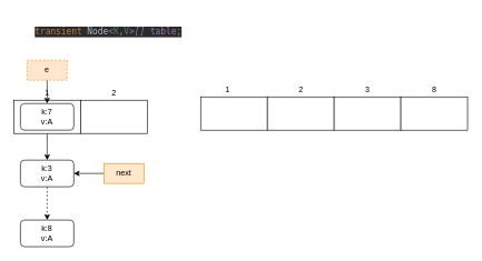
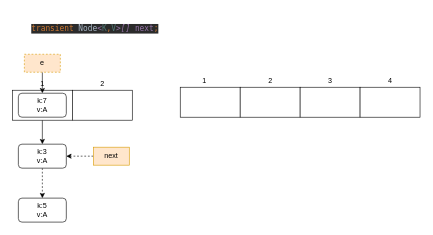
  <mxCell id="0" />
  <mxCell id="1" parent="0" />
  <mxCell id="2" style="edgeStyle=orthogonalEdgeStyle;rounded=0;orthogonalLoop=1;jettySize=auto;html=1;entryX=0.5;entryY=0;entryDx=0;entryDy=0;" edge="1" parent="1" source="3" target="7"><mxGeometry relative="1" as="geometry" /></mxCell>
  <mxCell id="3" value="" style="rounded=0;whiteSpace=wrap;html=1;" vertex="1" parent="1"><mxGeometry x="20" y="150" width="100" height="50" as="geometry" /></mxCell>
  <mxCell id="4" value="" style="rounded=0;whiteSpace=wrap;html=1;" vertex="1" parent="1"><mxGeometry x="120" y="150" width="100" height="50" as="geometry" /></mxCell>
  <mxCell id="5" value="k:7&lt;br&gt;v:A" style="rounded=1;whiteSpace=wrap;html=1;" vertex="1" parent="1"><mxGeometry x="30" y="155" width="80" height="40" as="geometry" /></mxCell>
  <mxCell id="6" style="edgeStyle=orthogonalEdgeStyle;rounded=0;orthogonalLoop=1;jettySize=auto;html=1;exitX=0.5;exitY=1;exitDx=0;exitDy=0;entryX=0.5;entryY=0;entryDx=0;entryDy=0;dashed=1;" edge="1" parent="1" source="7" target="8"><mxGeometry relative="1" as="geometry" /></mxCell>
  <mxCell id="7" value="k:3&lt;br&gt;v:A" style="rounded=1;whiteSpace=wrap;html=1;" vertex="1" parent="1"><mxGeometry x="30" y="240" width="80" height="40" as="geometry" /></mxCell>
- <mxCell id="8" value="k:8&lt;br&gt;v:A" style="rounded=1;whiteSpace=wrap;html=1;" vertex="1" parent="1"><mxGeometry x="30" y="330" width="80" height="40" as="geometry" /></mxCell>
+ <mxCell id="8" value="k:5&lt;br&gt;v:A" style="rounded=1;whiteSpace=wrap;html=1;" vertex="1" parent="1"><mxGeometry x="30" y="330" width="80" height="40" as="geometry" /></mxCell>
  <mxCell id="9" value="" style="rounded=0;whiteSpace=wrap;html=1;" vertex="1" parent="1"><mxGeometry x="300" y="145" width="100" height="50" as="geometry" /></mxCell>
  <mxCell id="10" value="" style="rounded=0;whiteSpace=wrap;html=1;" vertex="1" parent="1"><mxGeometry x="400" y="145" width="100" height="50" as="geometry" /></mxCell>
  <mxCell id="11" value="" style="rounded=0;whiteSpace=wrap;html=1;" vertex="1" parent="1"><mxGeometry x="500" y="145" width="100" height="50" as="geometry" /></mxCell>
  <mxCell id="12" value="" style="rounded=0;whiteSpace=wrap;html=1;" vertex="1" parent="1"><mxGeometry x="600" y="145" width="100" height="50" as="geometry" /></mxCell>
  <mxCell id="13" value="1" style="text;html=1;align=center;verticalAlign=middle;resizable=0;points=[];autosize=1;strokeColor=none;" vertex="1" parent="1"><mxGeometry x="60" y="130" width="20" height="20" as="geometry" /></mxCell>
  <mxCell id="14" value="2" style="text;html=1;align=center;verticalAlign=middle;resizable=0;points=[];autosize=1;strokeColor=none;" vertex="1" parent="1"><mxGeometry x="160" y="130" width="20" height="20" as="geometry" /></mxCell>
  <mxCell id="15" value="1" style="text;html=1;align=center;verticalAlign=middle;resizable=0;points=[];autosize=1;strokeColor=none;" vertex="1" parent="1"><mxGeometry x="330" y="125" width="20" height="20" as="geometry" /></mxCell>
  <mxCell id="16" value="2" style="text;html=1;align=center;verticalAlign=middle;resizable=0;points=[];autosize=1;strokeColor=none;" vertex="1" parent="1"><mxGeometry x="440" y="125" width="20" height="20" as="geometry" /></mxCell>
  <mxCell id="17" value="3" style="text;html=1;align=center;verticalAlign=middle;resizable=0;points=[];autosize=1;strokeColor=none;" vertex="1" parent="1"><mxGeometry x="540" y="125" width="20" height="20" as="geometry" /></mxCell>
- <mxCell id="18" value="8" style="text;html=1;align=center;verticalAlign=middle;resizable=0;points=[];autosize=1;strokeColor=none;" vertex="1" parent="1"><mxGeometry x="640" y="125" width="20" height="20" as="geometry" /></mxCell>
+ <mxCell id="18" value="4" style="text;html=1;align=center;verticalAlign=middle;resizable=0;points=[];autosize=1;strokeColor=none;" vertex="1" parent="1"><mxGeometry x="640" y="125" width="20" height="20" as="geometry" /></mxCell>
  <mxCell id="19" style="edgeStyle=orthogonalEdgeStyle;rounded=0;orthogonalLoop=1;jettySize=auto;html=1;exitX=0.5;exitY=1;exitDx=0;exitDy=0;entryX=0.5;entryY=0;entryDx=0;entryDy=0;" edge="1" parent="1" source="20" target="5"><mxGeometry relative="1" as="geometry" /></mxCell>
  <mxCell id="20" value="e" style="rounded=0;whiteSpace=wrap;html=1;fillColor=#ffe6cc;strokeColor=#d79b00;dashed=1;" vertex="1" parent="1"><mxGeometry x="40" width="60" height="30" as="geometry" y="90" /></mxCell>
- <mxCell id="21" style="edgeStyle=orthogonalEdgeStyle;rounded=0;orthogonalLoop=1;jettySize=auto;html=1;entryX=1;entryY=0.5;entryDx=0;entryDy=0;" edge="1" parent="1" source="22" target="7"><mxGeometry relative="1" as="geometry" /></mxCell>
+ <mxCell id="21" style="edgeStyle=orthogonalEdgeStyle;rounded=0;orthogonalLoop=1;jettySize=auto;html=1;entryX=1;entryY=0.5;entryDx=0;entryDy=0;dashed=1;" edge="1" parent="1" source="22" target="7"><mxGeometry relative="1" as="geometry" /></mxCell>
  <mxCell id="22" value="next" style="rounded=0;whiteSpace=wrap;html=1;fillColor=#ffe6cc;strokeColor=#d79b00;" vertex="1" parent="1"><mxGeometry x="155" y="245" width="60" height="30" as="geometry" /></mxCell>
- <mxCell id="23" value="&lt;pre style=&quot;background-color: #2b2b2b ; color: #a9b7c6 ; font-family: &amp;quot;jetbrains mono&amp;quot; , monospace ; font-size: 9.8pt&quot;&gt;&lt;span style=&quot;color: #cc7832&quot;&gt;transient &lt;/span&gt;Node&lt;span style=&quot;color: #9876aa ; font-style: italic&quot;&gt;&amp;lt;&lt;/span&gt;&lt;span style=&quot;color: #507874&quot;&gt;K&lt;/span&gt;&lt;span style=&quot;color: #cc7832&quot;&gt;,&lt;/span&gt;&lt;span style=&quot;color: #507874&quot;&gt;V&lt;/span&gt;&lt;span style=&quot;color: #9876aa ; font-style: italic&quot;&gt;&amp;gt;[] &lt;/span&gt;&lt;span style=&quot;color: #9876aa&quot;&gt;table&lt;/span&gt;&lt;span style=&quot;color: #cc7832&quot;&gt;;&lt;br&gt;&lt;/span&gt;&lt;/pre&gt;" style="text;whiteSpace=wrap;html=1;" vertex="1" parent="1"><mxGeometry x="50" y="20" width="250" height="60" as="geometry" /></mxCell>
+ <mxCell id="23" value="&lt;pre style=&quot;background-color: #2b2b2b ; color: #a9b7c6 ; font-family: &amp;quot;jetbrains mono&amp;quot; , monospace ; font-size: 9.8pt&quot;&gt;&lt;span style=&quot;color: #cc7832&quot;&gt;transient &lt;/span&gt;Node&lt;span style=&quot;color: #9876aa ; font-style: italic&quot;&gt;&amp;lt;&lt;/span&gt;&lt;span style=&quot;color: #507874&quot;&gt;K&lt;/span&gt;&lt;span style=&quot;color: #cc7832&quot;&gt;,&lt;/span&gt;&lt;span style=&quot;color: #507874&quot;&gt;V&lt;/span&gt;&lt;span style=&quot;color: #9876aa ; font-style: italic&quot;&gt;&amp;gt;[] &lt;/span&gt;&lt;span style=&quot;color: #9876aa&quot;&gt;next&lt;/span&gt;&lt;span style=&quot;color: #cc7832&quot;&gt;;&lt;br&gt;&lt;/span&gt;&lt;/pre&gt;" style="text;whiteSpace=wrap;html=1;" vertex="1" parent="1"><mxGeometry x="50" y="20" width="250" height="60" as="geometry" /></mxCell>
